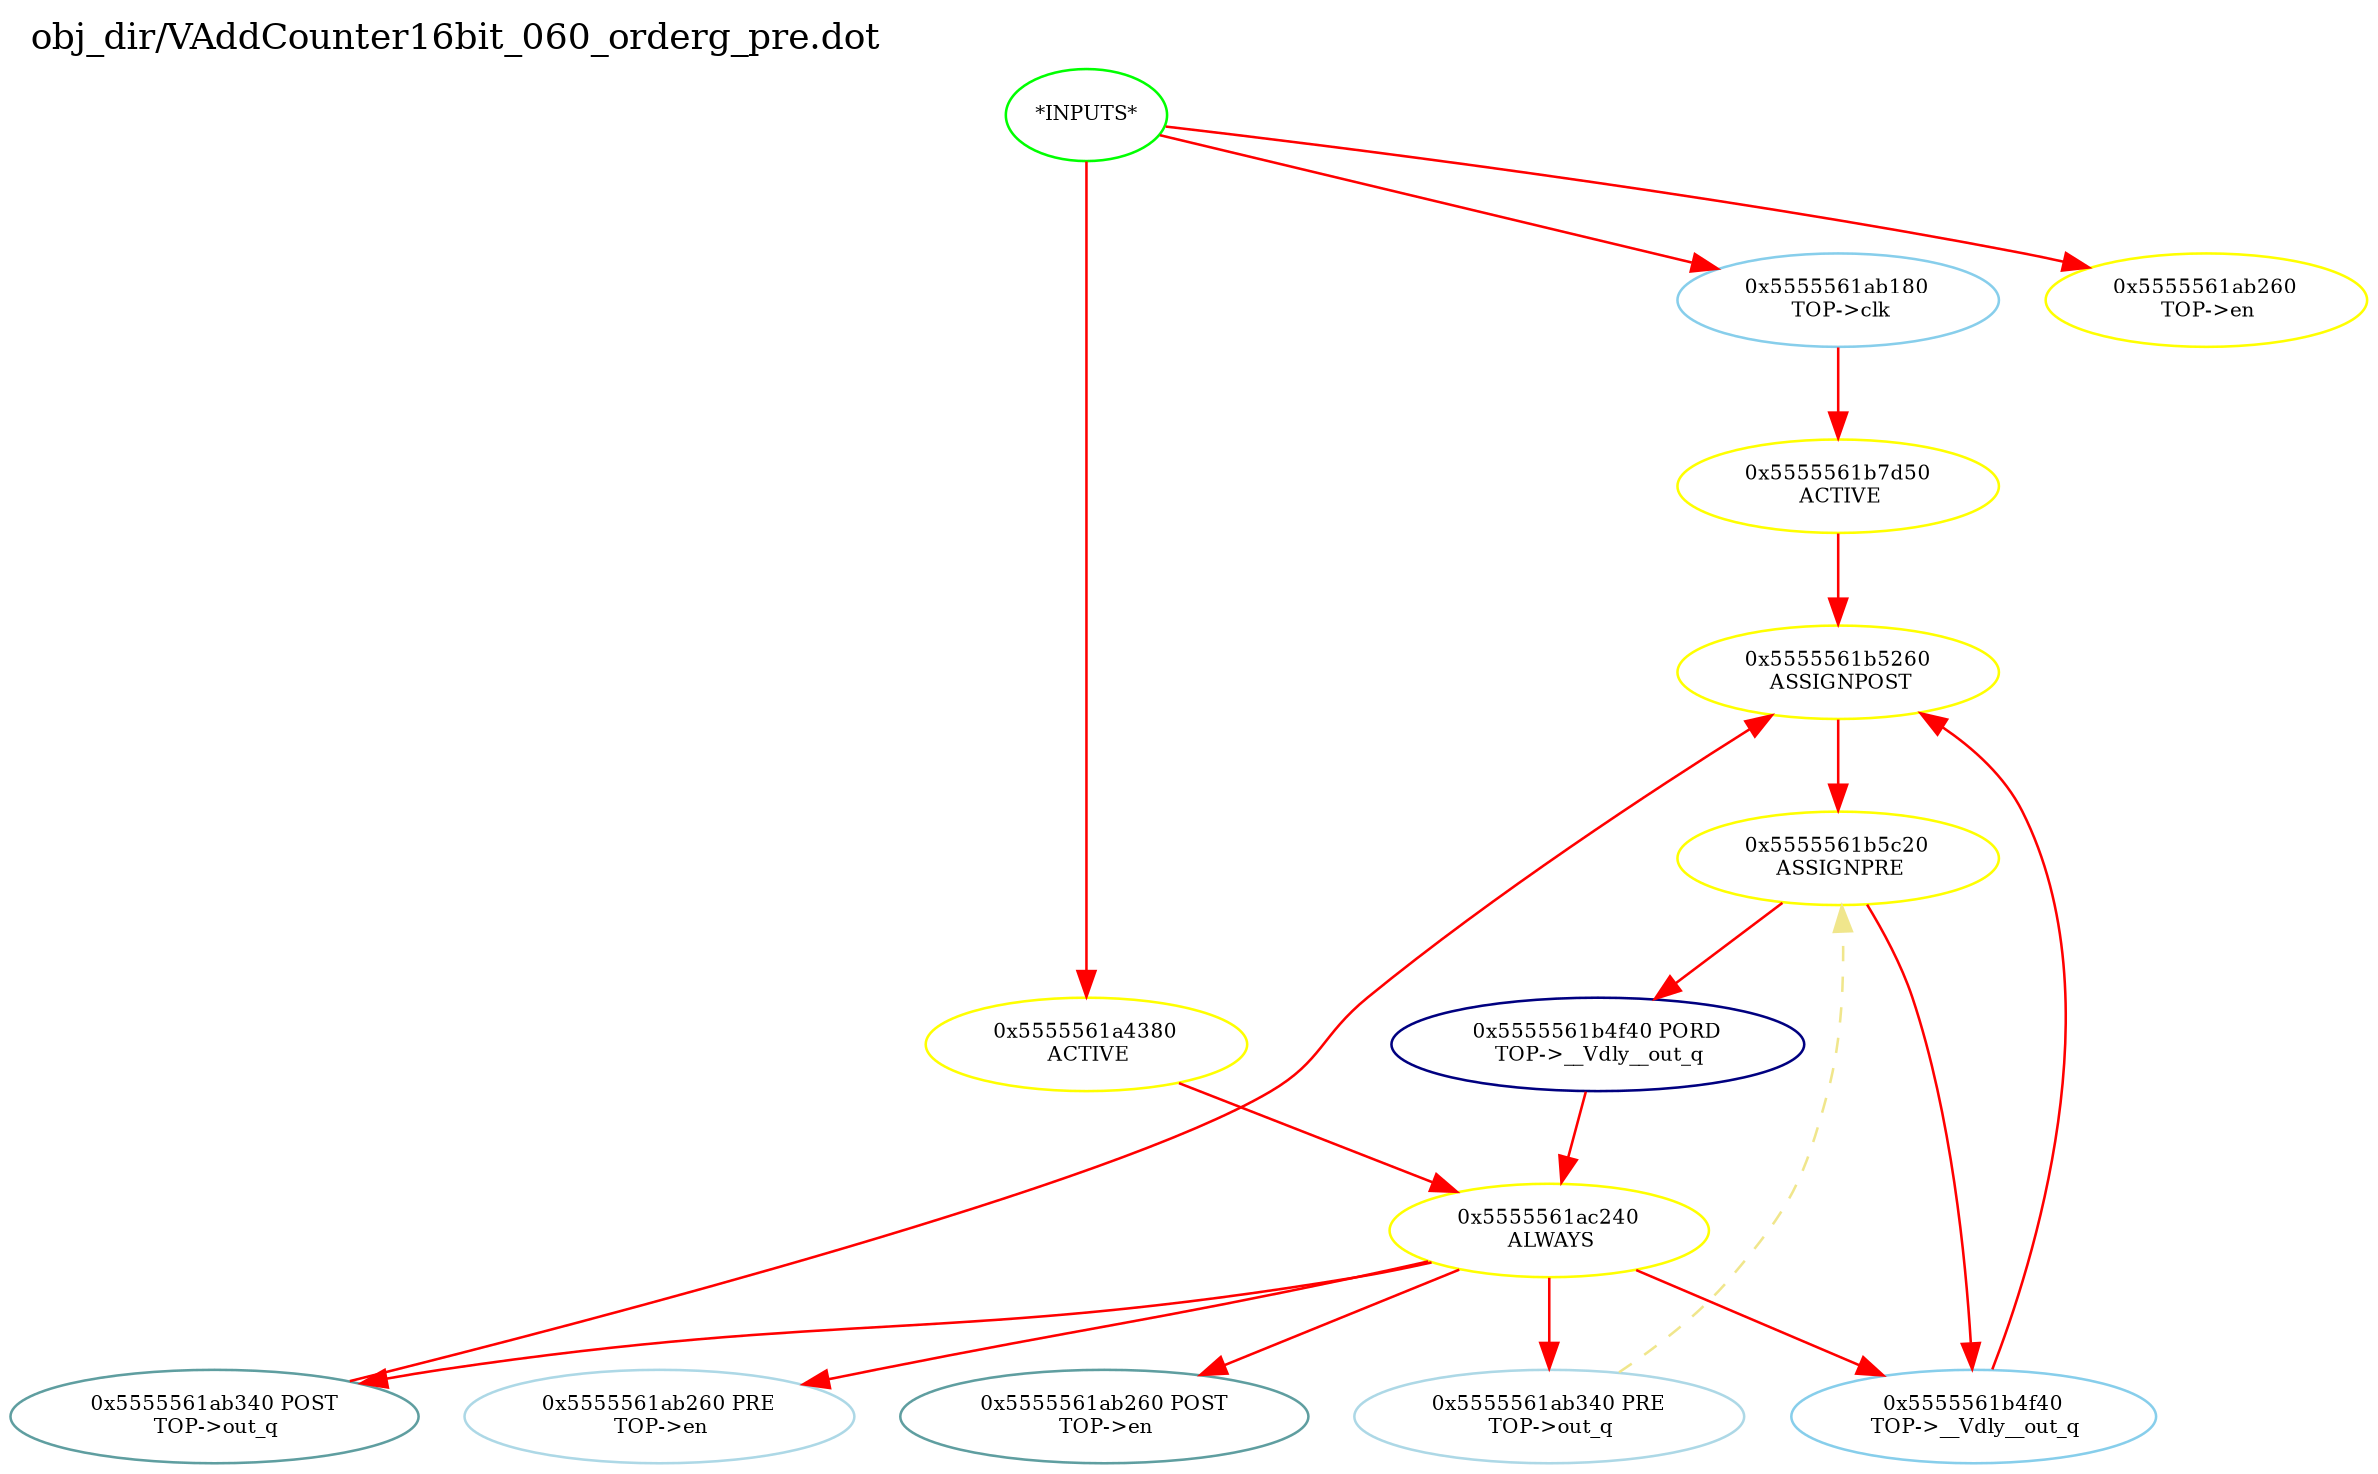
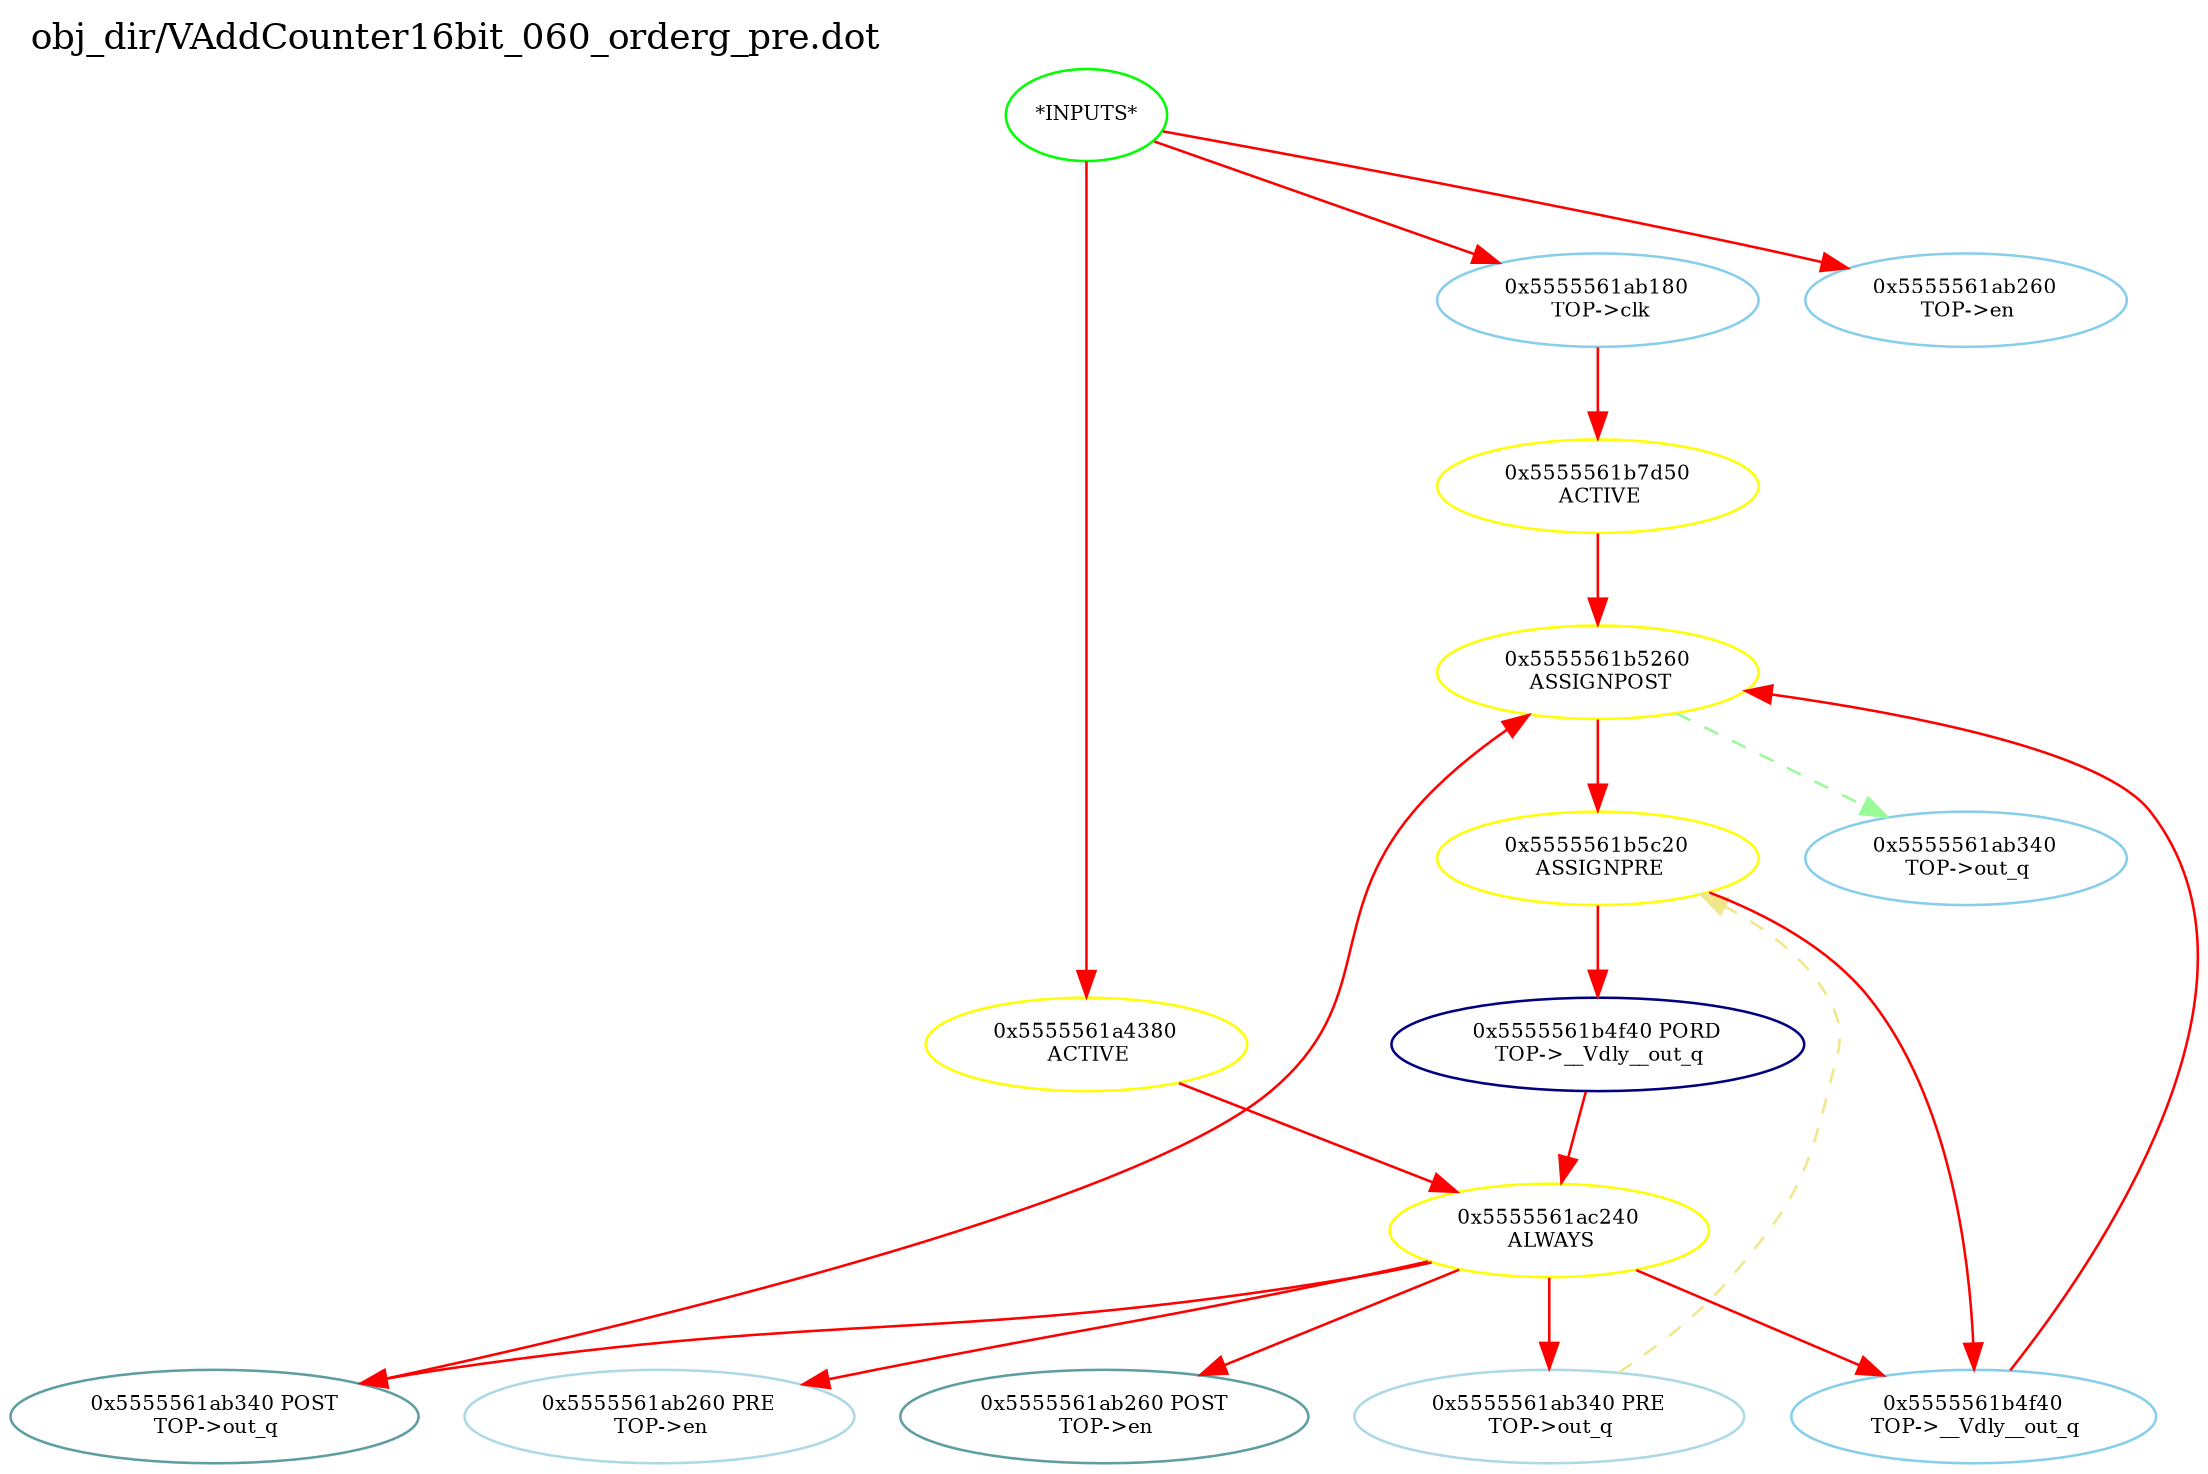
  digraph {
    label="obj_dir/VAddCounter16bit_060_orderg_pre.dot"
    labeljust=l
    labelloc=t
    rankdir=TB
    node [color=yellow fontsize=8]
    edge [color=red fontsize=8 weight=32]
    n1 [color=green label="*INPUTS*"]
    n2 [color=skyblue label="0x5555561ab180\n TOP->clk"]
-   n3 [label="0x5555561ab260\n TOP->en"]
+   n3 [color=skyblue label="0x5555561ab260\n TOP->en"]
    n4 [label="0x5555561a4380\n ACTIVE"]
    n5 [label="0x5555561b7d50\n ACTIVE"]
    n6 [label="0x5555561ac240\n ALWAYS"]
    n7 [label="0x5555561b5260\n ASSIGNPOST"]
    n8 [color=lightblue label="0x5555561ab260 PRE\n TOP->en"]
    n9 [color=CadetBlue label="0x5555561ab260 POST\n TOP->en"]
    n10 [color=lightblue label="0x5555561ab340 PRE\n TOP->out_q"]
    n11 [color=CadetBlue label="0x5555561ab340 POST\n TOP->out_q"]
    n12 [color=skyblue label="0x5555561b4f40\n TOP->__Vdly__out_q"]
    n13 [label="0x5555561b5c20\n ASSIGNPRE"]
    n14 [color=NavyBlue label="0x5555561b4f40 PORD\n TOP->__Vdly__out_q"]
+   n15 [color=skyblue label="0x5555561ab340\n TOP->out_q"]
    n1 -> n2 [weight=1]
    n1 -> n3 [weight=1]
    n1 -> n4 [weight=8]
    n2 -> n5 [weight=8]
    n4 -> n6
    n5 -> n7
    n6 -> n8
    n6 -> n9 [weight=2]
    n6 -> n10
    n6 -> n11 [weight=2]
    n6 -> n12
    n7 -> n13
+   n7 -> n15 [color=PaleGreen style=dashed weight=1]
    n10 -> n13 [color=khaki style=dashed weight=3]
    n11 -> n7 [weight=2]
    n12 -> n7 [weight=8]
    n13 -> n12
    n13 -> n14
    n14 -> n6
  }
